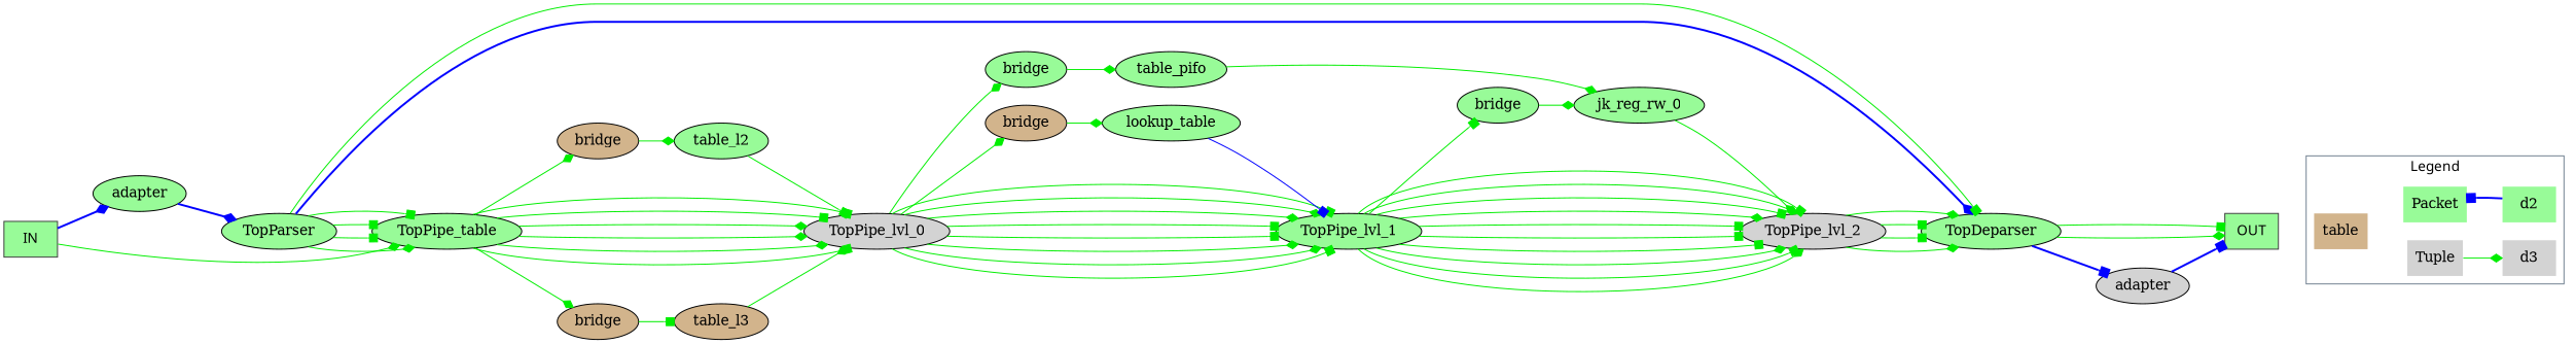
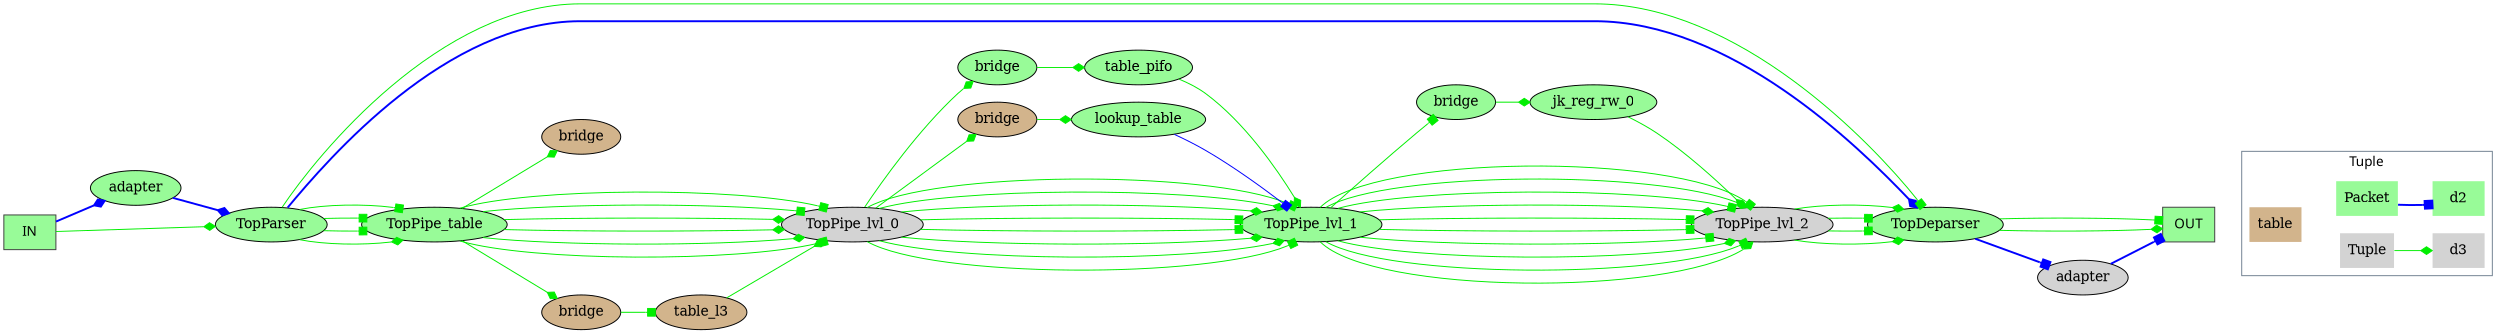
  digraph {
    rankdir=LR
    node [fillcolor=palegreen style=filled]
    edge [arrowhead=diamond color=green2]
    n1 [fillcolor=lightgrey label=Tuple shape=plaintext]
    d3 [fillcolor=lightgrey shape=plaintext]
    n3 [label=Packet shape=plaintext]
    d2 [shape=plaintext]
    n5 [fillcolor=tan label=table shape=plaintext]
    n6 [color=gray24 fontname="times:italic" label=IN shape=box]
    TopParser
    n8 [label=adapter]
    n9 [label=TopPipe_table]
    TopDeparser
    n11 [color=gray24 fontname="times:italic" label=OUT shape=box]
    TopPipe_lvl_0 [fillcolor=lightgrey]
    n13 [fillcolor=tan label=bridge]
    n14 [fillcolor=tan label=bridge]
    n15 [fillcolor=lightgrey label=adapter]
    TopPipe_lvl_1
    n17 [label=bridge]
    n18 [fillcolor=tan label=bridge]
    table_l3 [fillcolor=tan]
-   table_l2
    TopPipe_lvl_2 [fillcolor=lightgrey]
    n22 [label=bridge]
    table_pifo
    lookup_table
    jk_reg_rw_0
    subgraph cluster_1 {
      color=SlateGray
      fontname="times:bold"
-     label=Legend
+     label=Tuple
      n1
      d3
      n3
      d2
      n5
    }
    n1 -> d3
-   d2 -> n3 [arrowhead=box color=blue style=bold]
+   n3 -> d2 [arrowhead=box color=blue style=bold]
    n5 -> n1 [style=invis arrowhead="" color=""]
    n5 -> n3 [style=invis arrowhead="" color=""]
-   n6 -> n9
+   n6 -> TopParser
    n6 -> n8 [color=blue style=bold]
    TopParser -> n9
    TopParser -> n9 [arrowhead=box]
    TopParser -> n9 [arrowhead=box]
    TopParser -> n9 [arrowhead=box]
    TopParser -> TopDeparser [color=blue style=bold]
    TopParser -> TopDeparser [arrowhead=box]
    n8 -> TopParser [color=blue style=bold]
    n9 -> TopPipe_lvl_0 [arrowhead=box]
    n9 -> TopPipe_lvl_0
    n9 -> TopPipe_lvl_0
    n9 -> TopPipe_lvl_0
    n9 -> TopPipe_lvl_0 [arrowhead=box]
    n9 -> TopPipe_lvl_0 [arrowhead=box]
    n9 -> n13
    n9 -> n14
    TopDeparser -> n11
    TopDeparser -> n11 [arrowhead=box]
    TopDeparser -> n15 [arrowhead=box color=blue style=bold]
    n11 -> n5 [style=invis arrowhead="" color=""]
    TopPipe_lvl_0 -> TopPipe_lvl_1 [arrowhead=box]
    TopPipe_lvl_0 -> TopPipe_lvl_1
    TopPipe_lvl_0 -> TopPipe_lvl_1
    TopPipe_lvl_0 -> TopPipe_lvl_1 [arrowhead=box]
    TopPipe_lvl_0 -> TopPipe_lvl_1 [arrowhead=box]
    TopPipe_lvl_0 -> TopPipe_lvl_1
    TopPipe_lvl_0 -> TopPipe_lvl_1
    TopPipe_lvl_0 -> TopPipe_lvl_1 [arrowhead=box]
    TopPipe_lvl_0 -> n17
    TopPipe_lvl_0 -> n18
    n13 -> table_l3 [arrowhead=box]
-   n14 -> table_l2
    n15 -> n11 [arrowhead=box color=blue style=bold]
    TopPipe_lvl_1 -> TopPipe_lvl_2
    TopPipe_lvl_1 -> TopPipe_lvl_2 [arrowhead=box]
    TopPipe_lvl_1 -> TopPipe_lvl_2
    TopPipe_lvl_1 -> TopPipe_lvl_2 [arrowhead=box]
    TopPipe_lvl_1 -> TopPipe_lvl_2 [arrowhead=box]
    TopPipe_lvl_1 -> TopPipe_lvl_2 [arrowhead=box]
    TopPipe_lvl_1 -> TopPipe_lvl_2
    TopPipe_lvl_1 -> TopPipe_lvl_2 [arrowhead=box]
    TopPipe_lvl_1 -> TopPipe_lvl_2
    TopPipe_lvl_1 -> TopPipe_lvl_2 [arrowhead=box]
    TopPipe_lvl_1 -> n22 [arrowhead=box]
    n17 -> table_pifo
    n18 -> lookup_table
    table_l3 -> TopPipe_lvl_0
-   table_l2 -> TopPipe_lvl_0 [arrowhead=box]
    TopPipe_lvl_2 -> TopDeparser
    TopPipe_lvl_2 -> TopDeparser [arrowhead=box]
    TopPipe_lvl_2 -> TopDeparser [arrowhead=box]
    TopPipe_lvl_2 -> TopDeparser
    n22 -> jk_reg_rw_0
-   table_pifo -> jk_reg_rw_0
+   table_pifo -> TopPipe_lvl_1
    lookup_table -> TopPipe_lvl_1 [arrowhead=box color=blue]
    jk_reg_rw_0 -> TopPipe_lvl_2
  }
